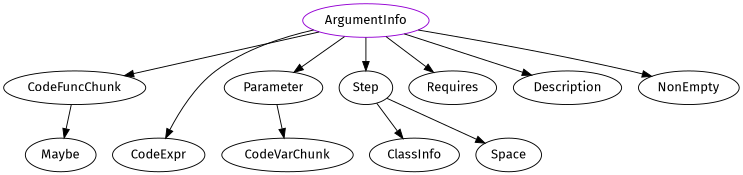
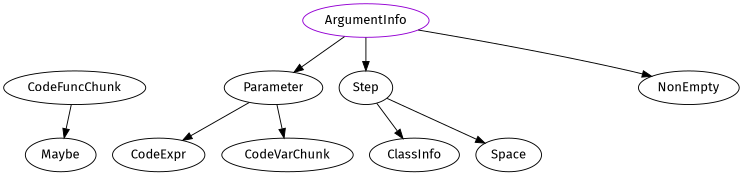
  digraph {
    fontname="Fira Sans"
    node [fontname="Fira Sans"]
    edge [fontname="Fira Sans"]
    n1 [color=darkviolet label=ArgumentInfo shape=oval]
    CodeExpr
    CodeFuncChunk
    Parameter
    Step
-   Requires
-   Description
    NonEmpty
    Maybe
    CodeVarChunk
    Space
    ClassInfo
-   n1 -> CodeExpr
-   n1 -> CodeFuncChunk
+   Parameter -> CodeExpr
    n1 -> Parameter
    n1 -> Step
-   n1 -> Requires
-   n1 -> Description
    n1 -> NonEmpty
    CodeFuncChunk -> Maybe
    Parameter -> CodeVarChunk
    Step -> Space
    Step -> ClassInfo
  }
